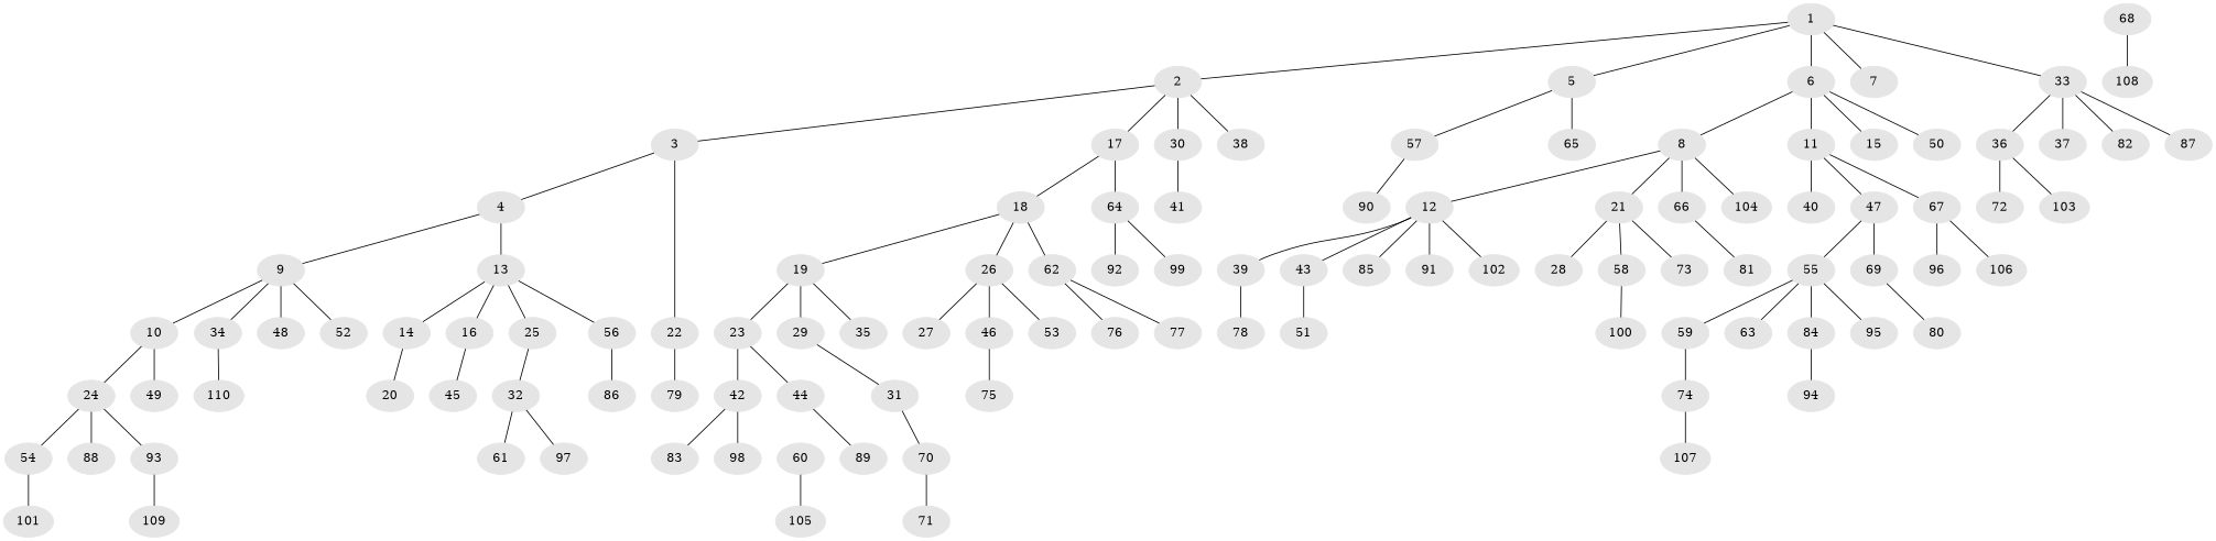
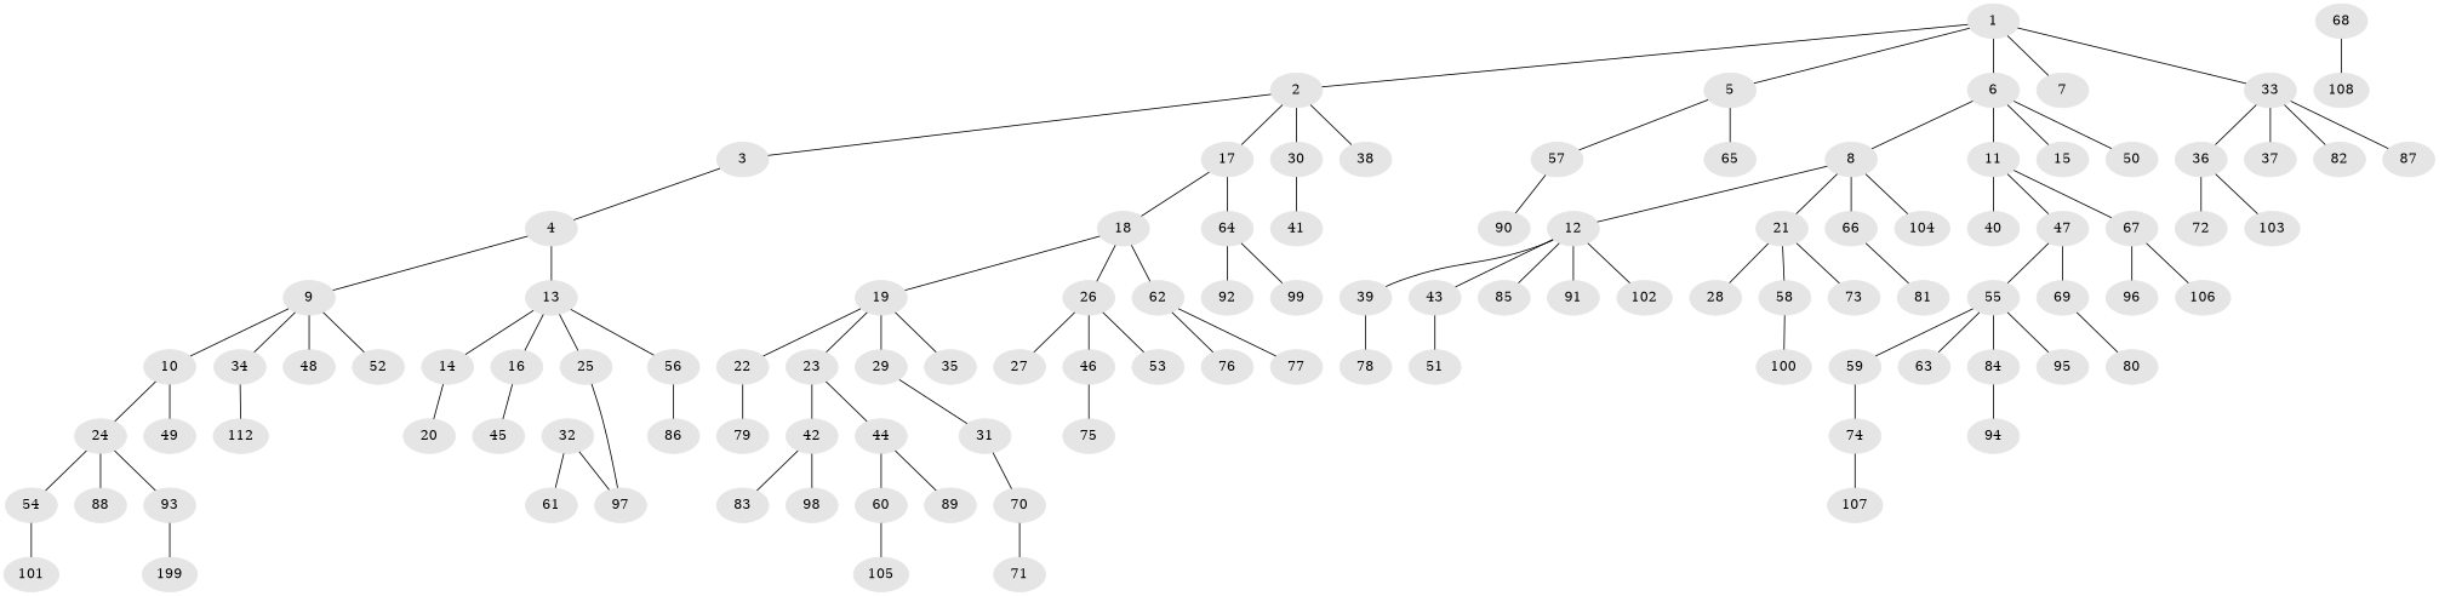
  graph {
    node [color=gray90 style=filled]
    1
    2
    5
    6
    7
    33
    3
    17
    30
    38
    57
    65
    8
    11
    15
    50
    36
    37
    82
    87
    4
    22
    18
    64
    41
    9
    13
    79
    10
    34
    48
    52
    14
    16
    25
    56
    90
    12
    21
    66
    104
    40
    47
    67
    39
    43
    85
    91
    102
    28
    58
    73
    81
    24
    49
-   110
+   110 [label=112]
    54
    88
    93
    55
    69
    96
    106
    78
    51
    20
    45
    32
    86
    19
    26
    62
    92
    99
    23
    29
    35
    27
    46
    53
    76
    77
    42
    44
    31
    100
    83
    98
    60
    89
    101
-   109
+   109 [label=199]
    61
    97
    75
    70
    71
    72
    103
    105
    68
    108
    59
    63
    84
    95
    80
    74
    94
    107
    1 -- 2
    1 -- 5
    1 -- 6
    1 -- 7
    1 -- 33
    2 -- 3
    2 -- 17
    2 -- 30
    2 -- 38
    5 -- 57
    5 -- 65
    6 -- 8
    6 -- 11
    6 -- 15
    6 -- 50
    33 -- 36
    33 -- 37
    33 -- 82
    33 -- 87
    3 -- 4
-   3 -- 22
+   19 -- 22
    17 -- 18
    17 -- 64
    30 -- 41
    57 -- 90
    8 -- 12
    8 -- 21
    8 -- 66
    8 -- 104
    11 -- 40
    11 -- 47
    11 -- 67
    36 -- 72
    36 -- 103
    4 -- 9
    4 -- 13
    22 -- 79
    18 -- 19
    18 -- 26
    18 -- 62
    64 -- 92
    64 -- 99
    9 -- 10
    9 -- 34
    9 -- 48
    9 -- 52
    13 -- 14
    13 -- 16
    13 -- 25
    13 -- 56
    10 -- 24
    10 -- 49
    34 -- 110
    14 -- 20
    16 -- 45
-   25 -- 32
+   25 -- 97
    56 -- 86
    12 -- 39
    12 -- 43
    12 -- 85
    12 -- 91
    12 -- 102
    21 -- 28
    21 -- 58
    21 -- 73
    66 -- 81
    47 -- 55
    47 -- 69
    67 -- 96
    67 -- 106
    39 -- 78
    43 -- 51
    58 -- 100
    24 -- 54
    24 -- 88
    24 -- 93
    54 -- 101
    93 -- 109
    55 -- 59
    55 -- 63
    55 -- 84
    55 -- 95
    69 -- 80
    32 -- 61
    32 -- 97
    19 -- 23
    19 -- 29
    19 -- 35
    26 -- 27
    26 -- 46
    26 -- 53
    62 -- 76
    62 -- 77
    23 -- 42
    23 -- 44
    29 -- 31
    46 -- 75
    42 -- 83
    42 -- 98
+   44 -- 60
    44 -- 89
    31 -- 70
    60 -- 105
    70 -- 71
    68 -- 108
    59 -- 74
    84 -- 94
    74 -- 107
  }
